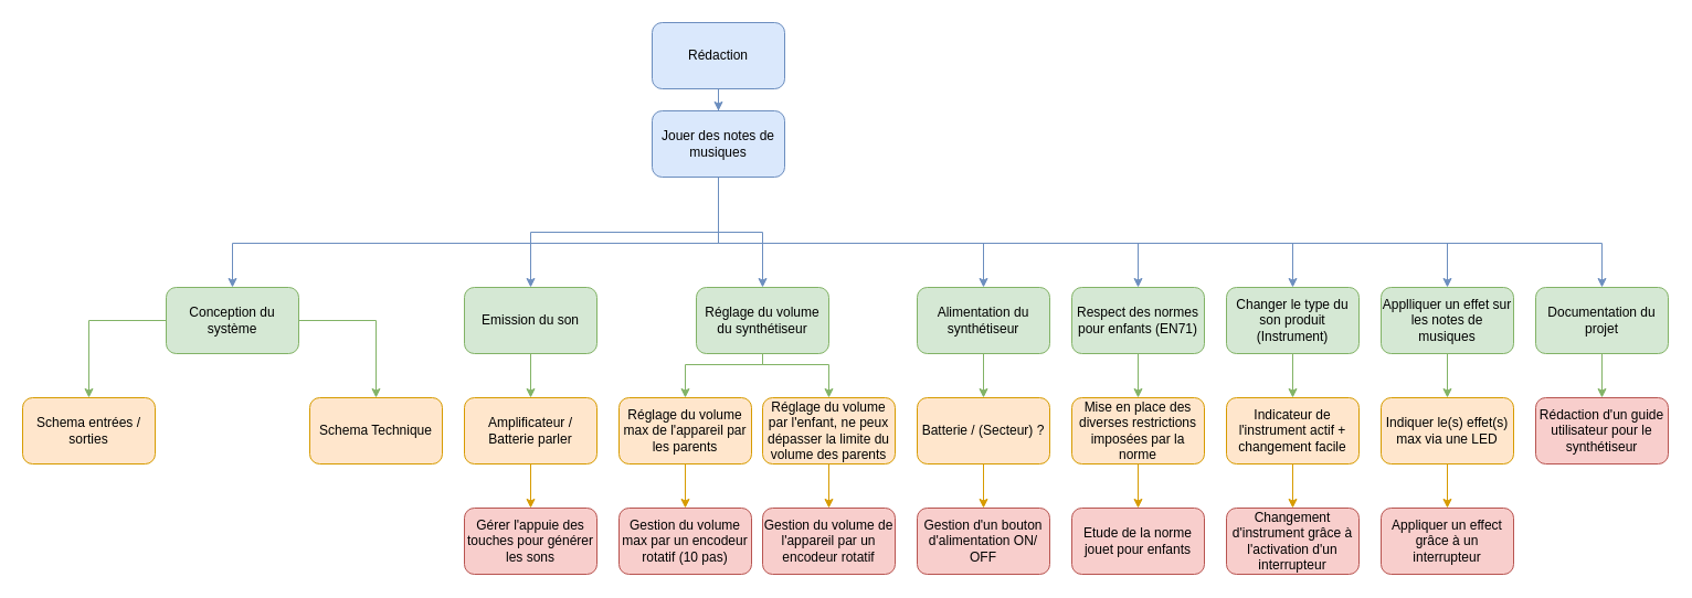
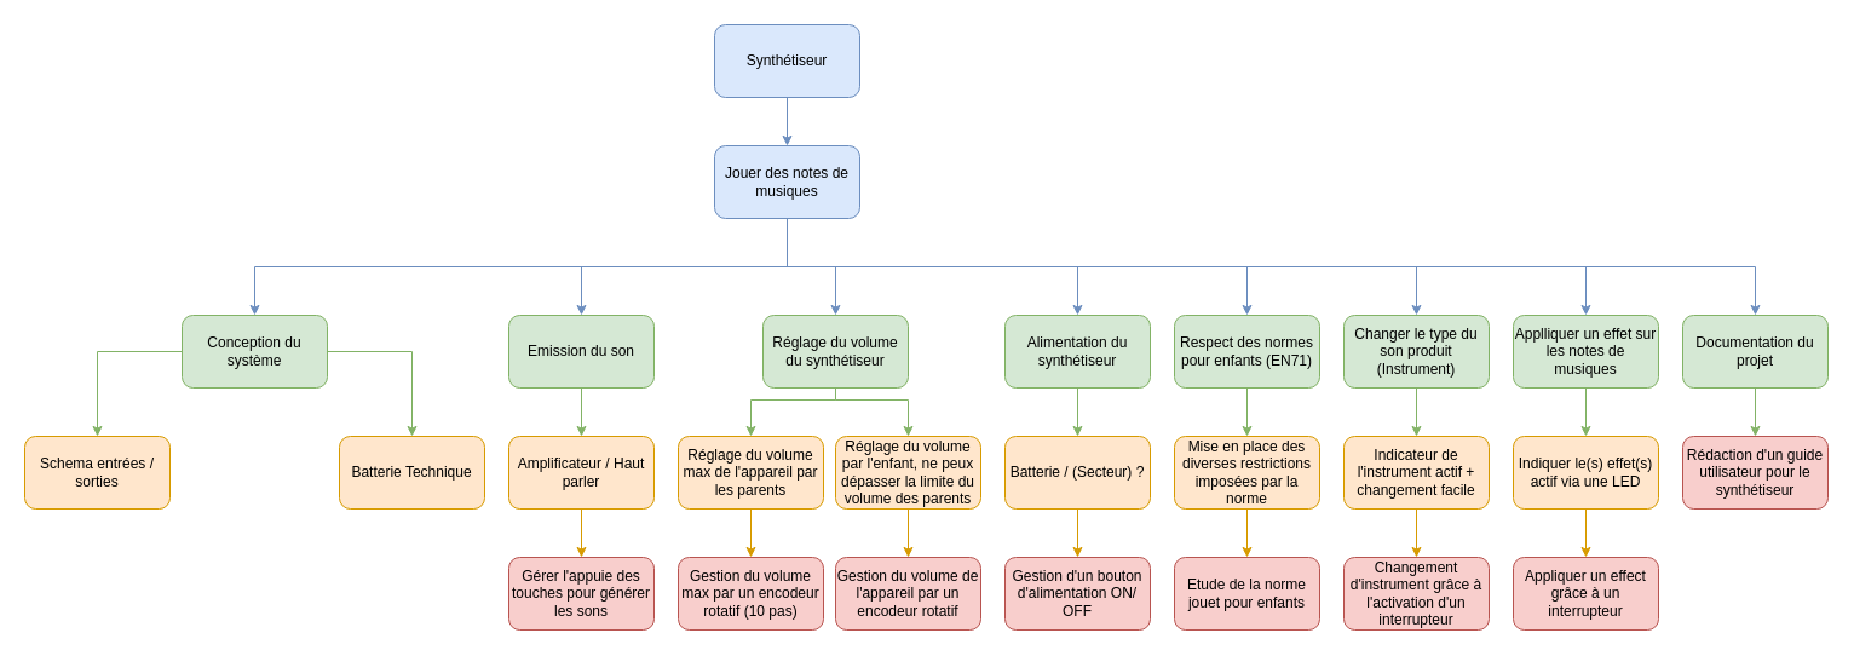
  <mxCell id="0" />
  <mxCell id="1" parent="0" />
  <mxCell id="2" style="edgeStyle=orthogonalEdgeStyle;rounded=0;orthogonalLoop=1;jettySize=auto;html=1;entryX=0.5;entryY=0;entryDx=0;entryDy=0;fillColor=#dae8fc;strokeColor=#6c8ebf;" edge="1" parent="1" source="3" target="12"><mxGeometry relative="1" as="geometry" /></mxCell>
- <mxCell id="3" value="Rédaction" style="rounded=1;whiteSpace=wrap;html=1;fillColor=#dae8fc;strokeColor=#6c8ebf;" vertex="1" parent="1"><mxGeometry x="590" y="20" width="120" height="60" as="geometry" /></mxCell>
+ <mxCell id="3" value="Synthétiseur" style="rounded=1;whiteSpace=wrap;html=1;fillColor=#dae8fc;strokeColor=#6c8ebf;" vertex="1" parent="1"><mxGeometry x="590" y="20" width="120" height="60" as="geometry" /></mxCell>
  <mxCell id="4" style="edgeStyle=orthogonalEdgeStyle;rounded=0;orthogonalLoop=1;jettySize=auto;html=1;entryX=0.5;entryY=0;entryDx=0;entryDy=0;fillColor=#dae8fc;strokeColor=#6c8ebf;" edge="1" parent="1" source="12" target="15"><mxGeometry relative="1" as="geometry"><Array as="points"><mxPoint x="650" y="220" /><mxPoint x="210" y="220" /></Array></mxGeometry></mxCell>
  <mxCell id="5" style="edgeStyle=orthogonalEdgeStyle;rounded=0;orthogonalLoop=1;jettySize=auto;html=1;exitX=0.5;exitY=1;exitDx=0;exitDy=0;entryX=0.5;entryY=0;entryDx=0;entryDy=0;fillColor=#dae8fc;strokeColor=#6c8ebf;" edge="1" parent="1" source="12" target="19"><mxGeometry relative="1" as="geometry" /></mxCell>
  <mxCell id="6" style="edgeStyle=orthogonalEdgeStyle;rounded=0;orthogonalLoop=1;jettySize=auto;html=1;entryX=0.5;entryY=0;entryDx=0;entryDy=0;fillColor=#dae8fc;strokeColor=#6c8ebf;" edge="1" parent="1" source="12" target="25"><mxGeometry relative="1" as="geometry" /></mxCell>
  <mxCell id="7" style="edgeStyle=orthogonalEdgeStyle;rounded=0;orthogonalLoop=1;jettySize=auto;html=1;entryX=0.5;entryY=0;entryDx=0;entryDy=0;fillColor=#dae8fc;strokeColor=#6c8ebf;" edge="1" parent="1" source="12" target="33"><mxGeometry relative="1" as="geometry"><Array as="points"><mxPoint x="650" y="220" /><mxPoint x="890" y="220" /></Array></mxGeometry></mxCell>
  <mxCell id="8" style="edgeStyle=orthogonalEdgeStyle;rounded=0;orthogonalLoop=1;jettySize=auto;html=1;entryX=0.5;entryY=0;entryDx=0;entryDy=0;fillColor=#dae8fc;strokeColor=#6c8ebf;" edge="1" parent="1" source="12" target="38"><mxGeometry relative="1" as="geometry"><Array as="points"><mxPoint x="650" y="220" /><mxPoint x="1030" y="220" /></Array></mxGeometry></mxCell>
  <mxCell id="9" style="edgeStyle=orthogonalEdgeStyle;rounded=0;orthogonalLoop=1;jettySize=auto;html=1;entryX=0.5;entryY=0;entryDx=0;entryDy=0;fillColor=#dae8fc;strokeColor=#6c8ebf;" edge="1" parent="1" source="12" target="43"><mxGeometry relative="1" as="geometry"><Array as="points"><mxPoint x="650" y="220" /><mxPoint x="1170" y="220" /></Array></mxGeometry></mxCell>
  <mxCell id="10" style="edgeStyle=orthogonalEdgeStyle;rounded=0;orthogonalLoop=1;jettySize=auto;html=1;entryX=0.5;entryY=0;entryDx=0;entryDy=0;fillColor=#dae8fc;strokeColor=#6c8ebf;" edge="1" parent="1" source="12" target="48"><mxGeometry relative="1" as="geometry"><Array as="points"><mxPoint x="650" y="220" /><mxPoint x="1310" y="220" /></Array></mxGeometry></mxCell>
  <mxCell id="11" style="edgeStyle=orthogonalEdgeStyle;rounded=0;orthogonalLoop=1;jettySize=auto;html=1;entryX=0.5;entryY=0;entryDx=0;entryDy=0;fillColor=#dae8fc;strokeColor=#6c8ebf;" edge="1" parent="1" source="12" target="53"><mxGeometry relative="1" as="geometry"><Array as="points"><mxPoint x="650" y="220" /><mxPoint x="1450" y="220" /></Array></mxGeometry></mxCell>
- <mxCell id="12" value="Jouer des notes de musiques" style="rounded=1;whiteSpace=wrap;html=1;fillColor=#dae8fc;strokeColor=#6c8ebf;" vertex="1" parent="1"><mxGeometry x="590" y="100" width="120" height="60" as="geometry" /></mxCell>
+ <mxCell id="12" value="Jouer des notes de musiques" style="rounded=1;whiteSpace=wrap;html=1;fillColor=#dae8fc;strokeColor=#6c8ebf;" vertex="1" parent="1"><mxGeometry x="590" y="120" width="120" height="60" as="geometry" /></mxCell>
  <mxCell id="13" style="edgeStyle=orthogonalEdgeStyle;rounded=0;orthogonalLoop=1;jettySize=auto;html=1;entryX=0.5;entryY=0;entryDx=0;entryDy=0;fillColor=#d5e8d4;strokeColor=#82b366;" edge="1" parent="1" source="15" target="16"><mxGeometry relative="1" as="geometry" /></mxCell>
  <mxCell id="14" style="edgeStyle=orthogonalEdgeStyle;rounded=0;orthogonalLoop=1;jettySize=auto;html=1;exitX=1;exitY=0.5;exitDx=0;exitDy=0;entryX=0.5;entryY=0;entryDx=0;entryDy=0;fillColor=#d5e8d4;strokeColor=#82b366;" edge="1" parent="1" source="15" target="17"><mxGeometry relative="1" as="geometry" /></mxCell>
  <mxCell id="15" value="Conception du système" style="rounded=1;whiteSpace=wrap;html=1;fillColor=#d5e8d4;strokeColor=#82b366;" vertex="1" parent="1"><mxGeometry x="150" y="260" width="120" height="60" as="geometry" /></mxCell>
  <mxCell id="16" value="Schema entrées / sorties" style="rounded=1;whiteSpace=wrap;html=1;fillColor=#ffe6cc;strokeColor=#d79b00;" vertex="1" parent="1"><mxGeometry x="20" y="360" width="120" height="60" as="geometry" /></mxCell>
- <mxCell id="17" value="Schema Technique" style="rounded=1;whiteSpace=wrap;html=1;fillColor=#ffe6cc;strokeColor=#d79b00;" vertex="1" parent="1"><mxGeometry x="280" y="360" width="120" height="60" as="geometry" /></mxCell>
+ <mxCell id="17" value="Batterie Technique" style="rounded=1;whiteSpace=wrap;html=1;fillColor=#ffe6cc;strokeColor=#d79b00;" vertex="1" parent="1"><mxGeometry x="280" y="360" width="120" height="60" as="geometry" /></mxCell>
  <mxCell id="18" style="edgeStyle=orthogonalEdgeStyle;rounded=0;orthogonalLoop=1;jettySize=auto;html=1;entryX=0.5;entryY=0;entryDx=0;entryDy=0;fillColor=#d5e8d4;strokeColor=#82b366;" edge="1" parent="1" source="19" target="21"><mxGeometry relative="1" as="geometry" /></mxCell>
  <mxCell id="19" value="Emission du son" style="rounded=1;whiteSpace=wrap;html=1;fillColor=#d5e8d4;strokeColor=#82b366;" vertex="1" parent="1"><mxGeometry x="420" y="260" width="120" height="60" as="geometry" /></mxCell>
  <mxCell id="20" style="edgeStyle=orthogonalEdgeStyle;rounded=0;orthogonalLoop=1;jettySize=auto;html=1;entryX=0.5;entryY=0;entryDx=0;entryDy=0;fillColor=#ffe6cc;strokeColor=#d79b00;" edge="1" parent="1" source="21" target="22"><mxGeometry relative="1" as="geometry" /></mxCell>
- <mxCell id="21" value="Amplificateur / Batterie parler" style="rounded=1;whiteSpace=wrap;html=1;fillColor=#ffe6cc;strokeColor=#d79b00;" vertex="1" parent="1"><mxGeometry x="420" y="360" width="120" height="60" as="geometry" /></mxCell>
+ <mxCell id="21" value="Amplificateur / Haut parler" style="rounded=1;whiteSpace=wrap;html=1;fillColor=#ffe6cc;strokeColor=#d79b00;" vertex="1" parent="1"><mxGeometry x="420" y="360" width="120" height="60" as="geometry" /></mxCell>
  <mxCell id="22" value="Gérer l'appuie des touches pour générer les sons" style="rounded=1;whiteSpace=wrap;html=1;fillColor=#f8cecc;strokeColor=#b85450;" vertex="1" parent="1"><mxGeometry x="420" y="460" width="120" height="60" as="geometry" /></mxCell>
  <mxCell id="23" style="edgeStyle=orthogonalEdgeStyle;rounded=0;orthogonalLoop=1;jettySize=auto;html=1;entryX=0.5;entryY=0;entryDx=0;entryDy=0;fillColor=#d5e8d4;strokeColor=#82b366;" edge="1" parent="1" source="25" target="27"><mxGeometry relative="1" as="geometry"><Array as="points"><mxPoint x="690" y="330" /><mxPoint x="620" y="330" /></Array></mxGeometry></mxCell>
  <mxCell id="24" style="edgeStyle=orthogonalEdgeStyle;rounded=0;orthogonalLoop=1;jettySize=auto;html=1;entryX=0.5;entryY=0;entryDx=0;entryDy=0;fillColor=#d5e8d4;strokeColor=#82b366;" edge="1" parent="1" source="25" target="29"><mxGeometry relative="1" as="geometry"><Array as="points"><mxPoint x="690" y="330" /><mxPoint x="750" y="330" /></Array></mxGeometry></mxCell>
  <mxCell id="25" value="Réglage du volume du synthétiseur" style="rounded=1;whiteSpace=wrap;html=1;fillColor=#d5e8d4;strokeColor=#82b366;" vertex="1" parent="1"><mxGeometry x="630" y="260" width="120" height="60" as="geometry" /></mxCell>
  <mxCell id="26" style="edgeStyle=orthogonalEdgeStyle;rounded=0;orthogonalLoop=1;jettySize=auto;html=1;fillColor=#ffe6cc;strokeColor=#d79b00;" edge="1" parent="1" source="27" target="30"><mxGeometry relative="1" as="geometry" /></mxCell>
  <mxCell id="27" value="Réglage du volume max de l'appareil par les parents" style="rounded=1;whiteSpace=wrap;html=1;fillColor=#ffe6cc;strokeColor=#d79b00;" vertex="1" parent="1"><mxGeometry x="560" y="360" width="120" height="60" as="geometry" /></mxCell>
  <mxCell id="28" style="edgeStyle=orthogonalEdgeStyle;rounded=0;orthogonalLoop=1;jettySize=auto;html=1;entryX=0.5;entryY=0;entryDx=0;entryDy=0;fillColor=#ffe6cc;strokeColor=#d79b00;" edge="1" parent="1" source="29" target="31"><mxGeometry relative="1" as="geometry" /></mxCell>
  <mxCell id="29" value="Réglage du volume par l'enfant, ne peux dépasser la limite du volume des parents" style="rounded=1;whiteSpace=wrap;html=1;fillColor=#ffe6cc;strokeColor=#d79b00;" vertex="1" parent="1"><mxGeometry x="690" y="360" width="120" height="60" as="geometry" /></mxCell>
  <mxCell id="30" value="Gestion du volume max par un encodeur rotatif (10 pas)" style="rounded=1;whiteSpace=wrap;html=1;fillColor=#f8cecc;strokeColor=#b85450;" vertex="1" parent="1"><mxGeometry x="560" y="460" width="120" height="60" as="geometry" /></mxCell>
  <mxCell id="31" value="Gestion du volume de l'appareil par un encodeur rotatif" style="rounded=1;whiteSpace=wrap;html=1;fillColor=#f8cecc;strokeColor=#b85450;" vertex="1" parent="1"><mxGeometry x="690" y="460" width="120" height="60" as="geometry" /></mxCell>
  <mxCell id="32" style="edgeStyle=orthogonalEdgeStyle;rounded=0;orthogonalLoop=1;jettySize=auto;html=1;entryX=0.5;entryY=0;entryDx=0;entryDy=0;fillColor=#d5e8d4;strokeColor=#82b366;" edge="1" parent="1" source="33" target="35"><mxGeometry relative="1" as="geometry" /></mxCell>
  <mxCell id="33" value="Alimentation du synthétiseur" style="rounded=1;whiteSpace=wrap;html=1;fillColor=#d5e8d4;strokeColor=#82b366;" vertex="1" parent="1"><mxGeometry x="830" y="260" width="120" height="60" as="geometry" /></mxCell>
  <mxCell id="34" style="edgeStyle=orthogonalEdgeStyle;rounded=0;orthogonalLoop=1;jettySize=auto;html=1;entryX=0.5;entryY=0;entryDx=0;entryDy=0;fillColor=#ffe6cc;strokeColor=#d79b00;" edge="1" parent="1" source="35" target="36"><mxGeometry relative="1" as="geometry" /></mxCell>
  <mxCell id="35" value="Batterie / (Secteur) ?" style="rounded=1;whiteSpace=wrap;html=1;fillColor=#ffe6cc;strokeColor=#d79b00;" vertex="1" parent="1"><mxGeometry x="830" y="360" width="120" height="60" as="geometry" /></mxCell>
  <mxCell id="36" value="Gestion d'un bouton d'alimentation ON/ OFF" style="rounded=1;whiteSpace=wrap;html=1;fillColor=#f8cecc;strokeColor=#b85450;" vertex="1" parent="1"><mxGeometry x="830" y="460" width="120" height="60" as="geometry" /></mxCell>
  <mxCell id="37" style="edgeStyle=orthogonalEdgeStyle;rounded=0;orthogonalLoop=1;jettySize=auto;html=1;entryX=0.5;entryY=0;entryDx=0;entryDy=0;fillColor=#d5e8d4;strokeColor=#82b366;" edge="1" parent="1" source="38" target="40"><mxGeometry relative="1" as="geometry" /></mxCell>
  <mxCell id="38" value="Respect des normes pour enfants (EN71)" style="rounded=1;whiteSpace=wrap;html=1;fillColor=#d5e8d4;strokeColor=#82b366;" vertex="1" parent="1"><mxGeometry x="970" y="260" width="120" height="60" as="geometry" /></mxCell>
  <mxCell id="39" style="edgeStyle=orthogonalEdgeStyle;rounded=0;orthogonalLoop=1;jettySize=auto;html=1;entryX=0.5;entryY=0;entryDx=0;entryDy=0;fillColor=#ffe6cc;strokeColor=#d79b00;" edge="1" parent="1" source="40" target="41"><mxGeometry relative="1" as="geometry" /></mxCell>
  <mxCell id="40" value="Mise en place des diverses restrictions imposées par la norme" style="rounded=1;whiteSpace=wrap;html=1;fillColor=#ffe6cc;strokeColor=#d79b00;" vertex="1" parent="1"><mxGeometry x="970" y="360" width="120" height="60" as="geometry" /></mxCell>
  <mxCell id="41" value="Etude de la norme jouet pour enfants" style="rounded=1;whiteSpace=wrap;html=1;fillColor=#f8cecc;strokeColor=#b85450;" vertex="1" parent="1"><mxGeometry x="970" y="460" width="120" height="60" as="geometry" /></mxCell>
  <mxCell id="42" style="edgeStyle=orthogonalEdgeStyle;rounded=0;orthogonalLoop=1;jettySize=auto;html=1;entryX=0.5;entryY=0;entryDx=0;entryDy=0;fillColor=#d5e8d4;strokeColor=#82b366;" edge="1" parent="1" source="43" target="45"><mxGeometry relative="1" as="geometry" /></mxCell>
  <mxCell id="43" value="Changer le type du son produit (Instrument)" style="rounded=1;whiteSpace=wrap;html=1;fillColor=#d5e8d4;strokeColor=#82b366;" vertex="1" parent="1"><mxGeometry x="1110" y="260" width="120" height="60" as="geometry" /></mxCell>
  <mxCell id="44" style="edgeStyle=orthogonalEdgeStyle;rounded=0;orthogonalLoop=1;jettySize=auto;html=1;fillColor=#ffe6cc;strokeColor=#d79b00;" edge="1" parent="1" source="45" target="46"><mxGeometry relative="1" as="geometry" /></mxCell>
  <mxCell id="45" value="Indicateur de l'instrument actif + changement facile" style="rounded=1;whiteSpace=wrap;html=1;fillColor=#ffe6cc;strokeColor=#d79b00;" vertex="1" parent="1"><mxGeometry x="1110" y="360" width="120" height="60" as="geometry" /></mxCell>
  <mxCell id="46" value="Changement d'instrument grâce à l'activation d'un interrupteur" style="rounded=1;whiteSpace=wrap;html=1;fillColor=#f8cecc;strokeColor=#b85450;" vertex="1" parent="1"><mxGeometry x="1110" y="460" width="120" height="60" as="geometry" /></mxCell>
  <mxCell id="47" style="edgeStyle=orthogonalEdgeStyle;rounded=0;orthogonalLoop=1;jettySize=auto;html=1;entryX=0.5;entryY=0;entryDx=0;entryDy=0;fillColor=#d5e8d4;strokeColor=#82b366;" edge="1" parent="1" source="48" target="50"><mxGeometry relative="1" as="geometry" /></mxCell>
  <mxCell id="48" value="Applliquer un effet sur les notes de musiques" style="rounded=1;whiteSpace=wrap;html=1;fillColor=#d5e8d4;strokeColor=#82b366;" vertex="1" parent="1"><mxGeometry x="1250" y="260" width="120" height="60" as="geometry" /></mxCell>
  <mxCell id="49" style="edgeStyle=orthogonalEdgeStyle;rounded=0;orthogonalLoop=1;jettySize=auto;html=1;entryX=0.5;entryY=0;entryDx=0;entryDy=0;fillColor=#ffe6cc;strokeColor=#d79b00;" edge="1" parent="1" source="50" target="51"><mxGeometry relative="1" as="geometry" /></mxCell>
- <mxCell id="50" value="Indiquer le(s) effet(s) max via une LED" style="rounded=1;whiteSpace=wrap;html=1;fillColor=#ffe6cc;strokeColor=#d79b00;" vertex="1" parent="1"><mxGeometry x="1250" y="360" width="120" height="60" as="geometry" /></mxCell>
+ <mxCell id="50" value="Indiquer le(s) effet(s) actif via une LED" style="rounded=1;whiteSpace=wrap;html=1;fillColor=#ffe6cc;strokeColor=#d79b00;" vertex="1" parent="1"><mxGeometry x="1250" y="360" width="120" height="60" as="geometry" /></mxCell>
  <mxCell id="51" value="Appliquer un effect grâce à un interrupteur" style="rounded=1;whiteSpace=wrap;html=1;fillColor=#f8cecc;strokeColor=#b85450;" vertex="1" parent="1"><mxGeometry x="1250" y="460" width="120" height="60" as="geometry" /></mxCell>
  <mxCell id="52" style="edgeStyle=orthogonalEdgeStyle;rounded=0;orthogonalLoop=1;jettySize=auto;html=1;entryX=0.5;entryY=0;entryDx=0;entryDy=0;fillColor=#d5e8d4;strokeColor=#82b366;" edge="1" parent="1" source="53" target="54"><mxGeometry relative="1" as="geometry" /></mxCell>
  <mxCell id="53" value="Documentation du projet" style="rounded=1;whiteSpace=wrap;html=1;fillColor=#d5e8d4;strokeColor=#82b366;" vertex="1" parent="1"><mxGeometry x="1390" y="260" width="120" height="60" as="geometry" /></mxCell>
  <mxCell id="54" value="Rédaction d'un guide utilisateur pour le synthétiseur" style="rounded=1;whiteSpace=wrap;html=1;fillColor=#f8cecc;strokeColor=#b85450;" vertex="1" parent="1"><mxGeometry x="1390" y="360" width="120" height="60" as="geometry" /></mxCell>
